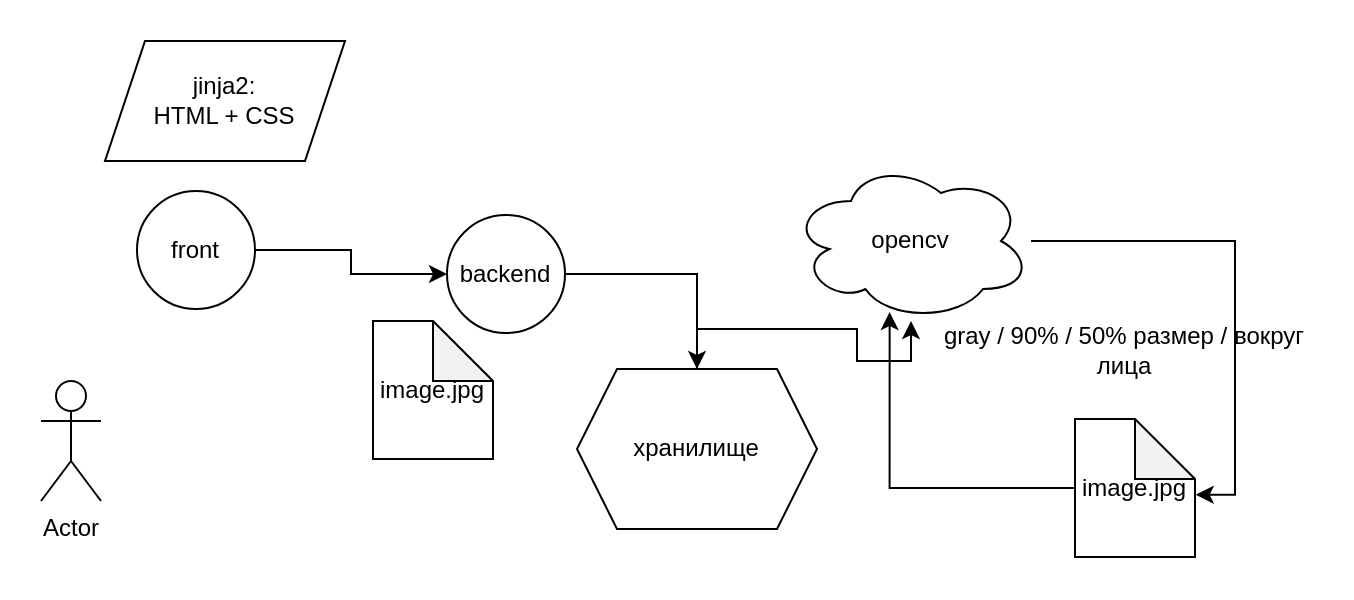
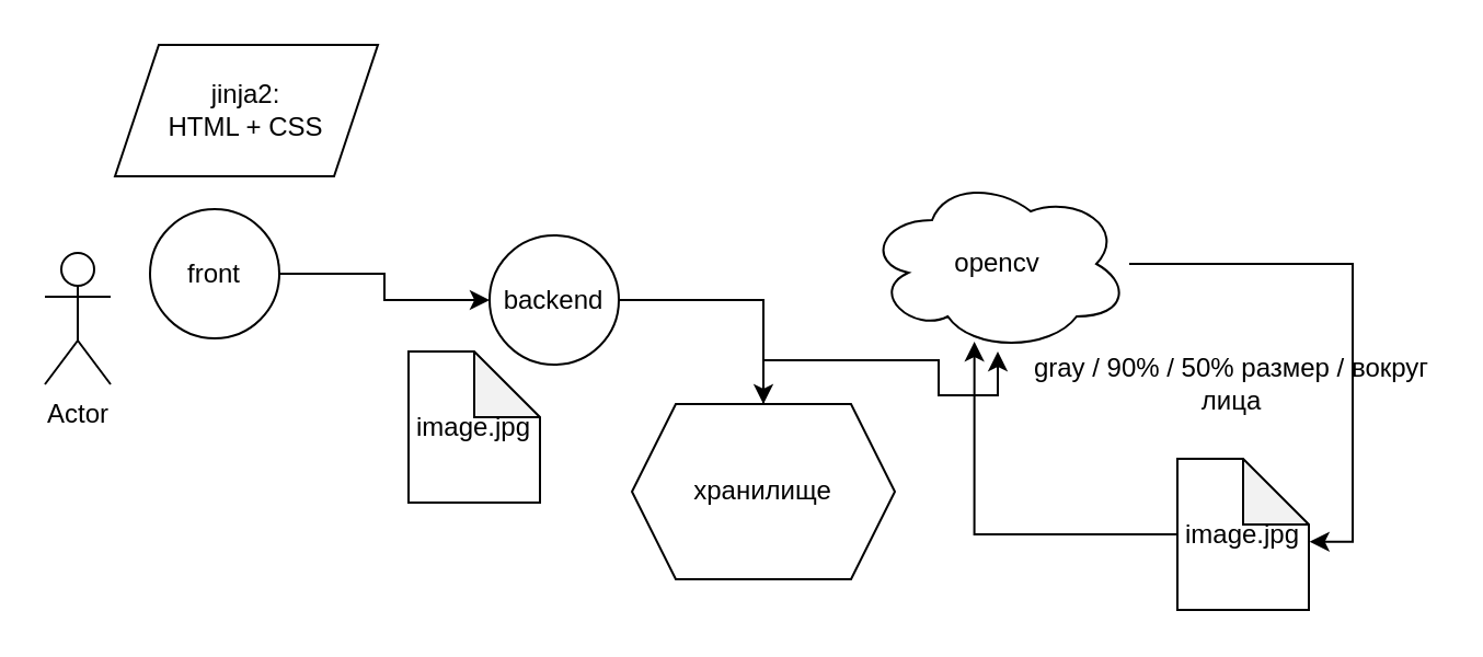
  <mxCell id="0" />
  <mxCell id="1" parent="0" />
- <mxCell id="2" value="Actor" style="shape=umlActor;verticalLabelPosition=bottom;verticalAlign=top;html=1;outlineConnect=0;" vertex="1" parent="1"><mxGeometry x="20" y="190" width="30" height="60" as="geometry" /></mxCell>
+ <mxCell id="2" value="Actor" style="shape=umlActor;verticalLabelPosition=bottom;verticalAlign=top;html=1;outlineConnect=0;" vertex="1" parent="1"><mxGeometry x="20" y="115" width="30" height="60" as="geometry" /></mxCell>
  <mxCell id="3" style="edgeStyle=orthogonalEdgeStyle;rounded=0;orthogonalLoop=1;jettySize=auto;html=1;entryX=0;entryY=0.5;entryDx=0;entryDy=0;" edge="1" parent="1" source="4" target="6"><mxGeometry relative="1" as="geometry" /></mxCell>
  <mxCell id="4" value="front" style="ellipse;whiteSpace=wrap;html=1;aspect=fixed;" vertex="1" parent="1"><mxGeometry x="68" y="95" width="59" height="59" as="geometry" /></mxCell>
  <mxCell id="5" style="edgeStyle=orthogonalEdgeStyle;rounded=0;orthogonalLoop=1;jettySize=auto;html=1;entryX=0.5;entryY=0;entryDx=0;entryDy=0;" edge="1" parent="1" source="6" target="12"><mxGeometry relative="1" as="geometry" /></mxCell>
  <mxCell id="6" value="backend" style="ellipse;whiteSpace=wrap;html=1;aspect=fixed;" vertex="1" parent="1"><mxGeometry x="223" y="107" width="59" height="59" as="geometry" /></mxCell>
  <mxCell id="7" value="jinja2:&lt;br&gt;HTML + CSS" style="shape=parallelogram;perimeter=parallelogramPerimeter;whiteSpace=wrap;html=1;fixedSize=1;" vertex="1" parent="1"><mxGeometry x="52" y="20" width="120" height="60" as="geometry" /></mxCell>
  <mxCell id="8" value="image.jpg" style="shape=note;whiteSpace=wrap;html=1;backgroundOutline=1;darkOpacity=0.05;" vertex="1" parent="1"><mxGeometry x="186" y="160" width="60" height="69" as="geometry" /></mxCell>
  <mxCell id="9" style="edgeStyle=orthogonalEdgeStyle;rounded=0;orthogonalLoop=1;jettySize=auto;html=1;entryX=1.006;entryY=0.549;entryDx=0;entryDy=0;entryPerimeter=0;" edge="1" parent="1" source="10" target="14"><mxGeometry relative="1" as="geometry" /></mxCell>
  <mxCell id="10" value="opencv" style="ellipse;shape=cloud;whiteSpace=wrap;html=1;" vertex="1" parent="1"><mxGeometry x="395" y="80" width="120" height="80" as="geometry" /></mxCell>
  <mxCell id="11" style="edgeStyle=orthogonalEdgeStyle;rounded=0;orthogonalLoop=1;jettySize=auto;html=1;" edge="1" parent="1" source="12" target="10"><mxGeometry relative="1" as="geometry" /></mxCell>
  <mxCell id="12" value="хранилище" style="shape=hexagon;perimeter=hexagonPerimeter2;whiteSpace=wrap;html=1;fixedSize=1;" vertex="1" parent="1"><mxGeometry x="288" y="184" width="120" height="80" as="geometry" /></mxCell>
  <mxCell id="13" style="edgeStyle=orthogonalEdgeStyle;rounded=0;orthogonalLoop=1;jettySize=auto;html=1;entryX=0.411;entryY=0.944;entryDx=0;entryDy=0;entryPerimeter=0;" edge="1" parent="1" source="14" target="10"><mxGeometry relative="1" as="geometry" /></mxCell>
  <mxCell id="14" value="image.jpg" style="shape=note;whiteSpace=wrap;html=1;backgroundOutline=1;darkOpacity=0.05;" vertex="1" parent="1"><mxGeometry x="537" y="209" width="60" height="69" as="geometry" /></mxCell>
  <mxCell id="15" value="gray / 90% / 50% размер / вокруг лица" style="text;html=1;strokeColor=none;fillColor=none;align=center;verticalAlign=middle;whiteSpace=wrap;rounded=0;" vertex="1" parent="1"><mxGeometry x="469" y="160" width="186" height="30" as="geometry" /></mxCell>
